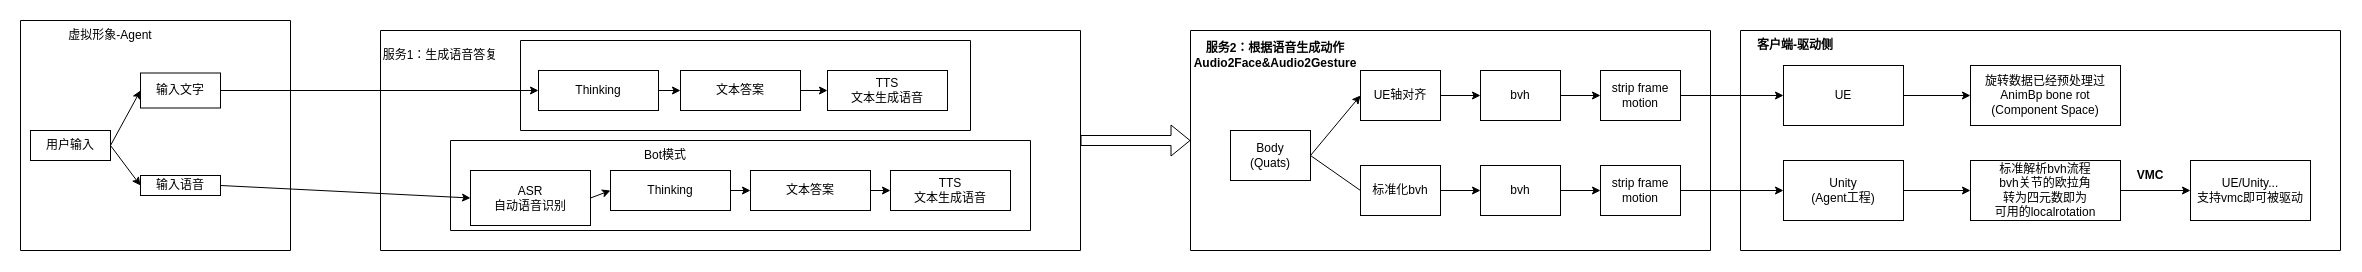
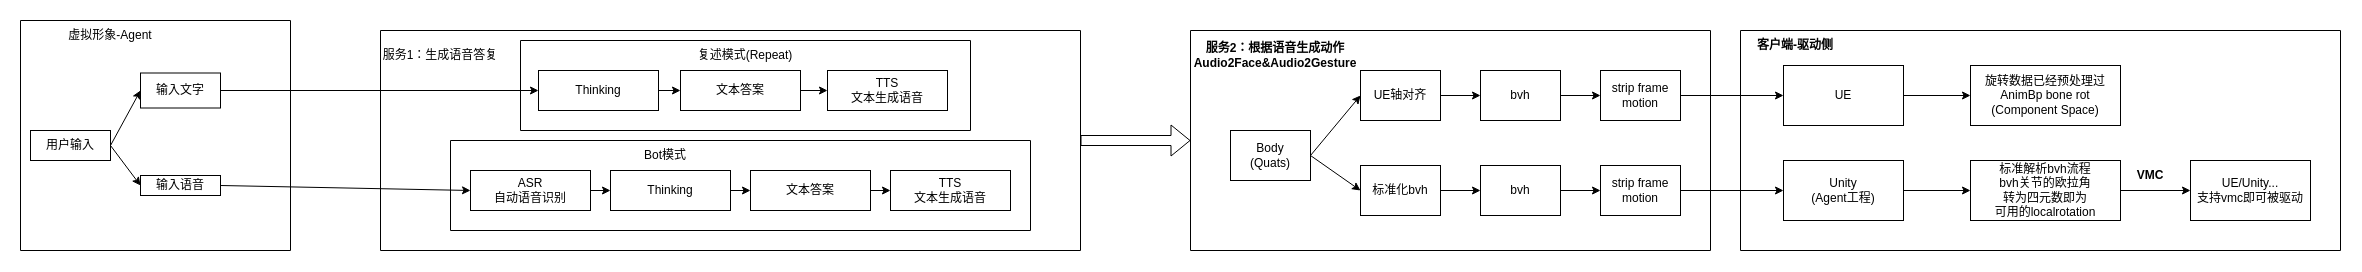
  <mxCell id="0" />
  <mxCell id="1" parent="0" />
  <mxCell id="2" value="" style="swimlane;startSize=0;" parent="1" vertex="1"><mxGeometry x="1190" y="30" width="520" height="220" as="geometry" /></mxCell>
  <mxCell id="3" value="Body&lt;br&gt;(Quats)" style="rounded=0;whiteSpace=wrap;html=1;" parent="2" vertex="1"><mxGeometry x="40" y="100" width="80" height="50" as="geometry" /></mxCell>
  <mxCell id="4" value="bvh" style="rounded=0;whiteSpace=wrap;html=1;" parent="2" vertex="1"><mxGeometry x="290" y="40" width="80" height="50" as="geometry" /></mxCell>
  <mxCell id="5" value="UE轴对齐" style="rounded=0;whiteSpace=wrap;html=1;" parent="2" vertex="1"><mxGeometry x="170" y="40" width="80" height="50" as="geometry" /></mxCell>
  <mxCell id="6" value="strip frame motion" style="rounded=0;whiteSpace=wrap;html=1;" parent="2" vertex="1"><mxGeometry x="410" y="40" width="80" height="50" as="geometry" /></mxCell>
  <mxCell id="7" value="bvh" style="rounded=0;whiteSpace=wrap;html=1;" parent="2" vertex="1"><mxGeometry x="290" y="135" width="80" height="50" as="geometry" /></mxCell>
  <mxCell id="8" value="strip frame motion" style="rounded=0;whiteSpace=wrap;html=1;" parent="2" vertex="1"><mxGeometry x="410" y="135" width="80" height="50" as="geometry" /></mxCell>
  <mxCell id="9" value="标准化bvh" style="rounded=0;whiteSpace=wrap;html=1;" parent="2" vertex="1"><mxGeometry x="170" y="135" width="80" height="50" as="geometry" /></mxCell>
  <mxCell id="10" value="&lt;b&gt;服务2：根据语音生成动作Audio2Face&amp;amp;Audio2Gesture&lt;/b&gt;" style="text;html=1;strokeColor=none;fillColor=none;align=center;verticalAlign=middle;whiteSpace=wrap;rounded=0;" parent="2" vertex="1"><mxGeometry y="10" width="170" height="30" as="geometry" /></mxCell>
  <mxCell id="11" value="" style="endArrow=classic;html=1;rounded=0;exitX=1;exitY=0.5;exitDx=0;exitDy=0;entryX=0;entryY=0.5;entryDx=0;entryDy=0;" parent="2" source="3" target="5" edge="1"><mxGeometry width="50" height="50" relative="1" as="geometry"><mxPoint x="220" y="-40" as="sourcePoint" /><mxPoint x="270" y="-90" as="targetPoint" /></mxGeometry></mxCell>
- <mxCell id="12" value="" style="endArrow=none;html=1;rounded=0;exitX=1;exitY=0.5;exitDx=0;exitDy=0;entryX=0;entryY=0.5;entryDx=0;entryDy=0;" parent="2" source="3" target="9" edge="1"><mxGeometry width="50" height="50" relative="1" as="geometry"><mxPoint x="160" y="370" as="sourcePoint" /><mxPoint x="210" y="320" as="targetPoint" /></mxGeometry></mxCell>
+ <mxCell id="12" value="" style="endArrow=classic;html=1;rounded=0;exitX=1;exitY=0.5;exitDx=0;exitDy=0;entryX=0;entryY=0.5;entryDx=0;entryDy=0;" parent="2" source="3" target="9" edge="1"><mxGeometry width="50" height="50" relative="1" as="geometry"><mxPoint x="160" y="370" as="sourcePoint" /><mxPoint x="210" y="320" as="targetPoint" /></mxGeometry></mxCell>
  <mxCell id="13" value="" style="endArrow=classic;html=1;rounded=0;exitX=1;exitY=0.5;exitDx=0;exitDy=0;entryX=0;entryY=0.5;entryDx=0;entryDy=0;" parent="2" source="5" target="4" edge="1"><mxGeometry width="50" height="50" relative="1" as="geometry"><mxPoint x="390" y="390" as="sourcePoint" /><mxPoint x="440" y="340" as="targetPoint" /></mxGeometry></mxCell>
  <mxCell id="14" value="" style="endArrow=classic;html=1;rounded=0;exitX=1;exitY=0.5;exitDx=0;exitDy=0;entryX=0;entryY=0.5;entryDx=0;entryDy=0;" parent="2" source="9" target="7" edge="1"><mxGeometry width="50" height="50" relative="1" as="geometry"><mxPoint x="260" y="75" as="sourcePoint" /><mxPoint x="300" y="75" as="targetPoint" /></mxGeometry></mxCell>
  <mxCell id="15" value="" style="endArrow=classic;html=1;rounded=0;exitX=1;exitY=0.5;exitDx=0;exitDy=0;entryX=0;entryY=0.5;entryDx=0;entryDy=0;" parent="2" source="7" target="8" edge="1"><mxGeometry width="50" height="50" relative="1" as="geometry"><mxPoint x="260" y="170" as="sourcePoint" /><mxPoint x="300" y="170" as="targetPoint" /></mxGeometry></mxCell>
  <mxCell id="16" value="" style="endArrow=classic;html=1;rounded=0;exitX=1;exitY=0.5;exitDx=0;exitDy=0;entryX=0;entryY=0.5;entryDx=0;entryDy=0;" parent="2" source="4" target="6" edge="1"><mxGeometry width="50" height="50" relative="1" as="geometry"><mxPoint x="380" y="170" as="sourcePoint" /><mxPoint x="420" y="170" as="targetPoint" /></mxGeometry></mxCell>
  <mxCell id="17" value="" style="endArrow=classic;html=1;rounded=0;exitX=1;exitY=0.5;exitDx=0;exitDy=0;entryX=0;entryY=0.5;entryDx=0;entryDy=0;" parent="1" source="6" target="20" edge="1"><mxGeometry width="50" height="50" relative="1" as="geometry"><mxPoint x="1570" y="105" as="sourcePoint" /><mxPoint x="1610" y="105" as="targetPoint" /></mxGeometry></mxCell>
  <mxCell id="18" value="" style="endArrow=classic;html=1;rounded=0;exitX=1;exitY=0.5;exitDx=0;exitDy=0;entryX=0;entryY=0.5;entryDx=0;entryDy=0;" parent="1" source="8" target="21" edge="1"><mxGeometry width="50" height="50" relative="1" as="geometry"><mxPoint x="1690" y="105" as="sourcePoint" /><mxPoint x="1760" y="105" as="targetPoint" /></mxGeometry></mxCell>
  <mxCell id="19" value="" style="swimlane;startSize=0;" parent="1" vertex="1"><mxGeometry x="1740" y="30" width="600" height="220" as="geometry" /></mxCell>
  <mxCell id="20" value="UE" style="rounded=0;whiteSpace=wrap;html=1;" parent="19" vertex="1"><mxGeometry x="43" y="35" width="120" height="60" as="geometry" /></mxCell>
  <mxCell id="21" value="Unity&lt;br&gt;(Agent工程)" style="rounded=0;whiteSpace=wrap;html=1;" parent="19" vertex="1"><mxGeometry x="43" y="130" width="120" height="60" as="geometry" /></mxCell>
  <mxCell id="22" value="&lt;b&gt;客户端-驱动侧&lt;/b&gt;" style="text;html=1;strokeColor=none;fillColor=none;align=center;verticalAlign=middle;whiteSpace=wrap;rounded=0;" parent="19" vertex="1"><mxGeometry x="10" width="90" height="30" as="geometry" /></mxCell>
  <mxCell id="23" value="旋转数据已经预处理过&lt;br&gt;AnimBp bone rot&lt;br&gt;(Component Space)" style="rounded=0;whiteSpace=wrap;html=1;" parent="19" vertex="1"><mxGeometry x="230" y="35" width="150" height="60" as="geometry" /></mxCell>
  <mxCell id="24" value="标准解析bvh流程&lt;br&gt;bvh关节的欧拉角&lt;br&gt;转为四元数即为&lt;br&gt;可用的localrotation" style="rounded=0;whiteSpace=wrap;html=1;" parent="19" vertex="1"><mxGeometry x="230" y="130" width="150" height="60" as="geometry" /></mxCell>
  <mxCell id="25" value="" style="endArrow=classic;html=1;rounded=0;entryX=0;entryY=0.5;entryDx=0;entryDy=0;exitX=1;exitY=0.5;exitDx=0;exitDy=0;" parent="19" source="20" target="23" edge="1"><mxGeometry width="50" height="50" relative="1" as="geometry"><mxPoint x="160" y="65" as="sourcePoint" /><mxPoint x="-130" y="75" as="targetPoint" /></mxGeometry></mxCell>
  <mxCell id="26" value="" style="endArrow=classic;html=1;rounded=0;entryX=0;entryY=0.5;entryDx=0;entryDy=0;exitX=1;exitY=0.5;exitDx=0;exitDy=0;" parent="19" source="21" target="24" edge="1"><mxGeometry width="50" height="50" relative="1" as="geometry"><mxPoint x="173" y="75" as="sourcePoint" /><mxPoint x="240" y="75" as="targetPoint" /></mxGeometry></mxCell>
  <mxCell id="27" value="UE/Unity...&lt;br&gt;支持vmc即可被驱动" style="rounded=0;whiteSpace=wrap;html=1;" parent="19" vertex="1"><mxGeometry x="450" y="130" width="120" height="60" as="geometry" /></mxCell>
  <mxCell id="28" value="" style="endArrow=classic;html=1;rounded=0;entryX=0;entryY=0.5;entryDx=0;entryDy=0;exitX=1;exitY=0.5;exitDx=0;exitDy=0;" parent="19" source="24" target="27" edge="1"><mxGeometry width="50" height="50" relative="1" as="geometry"><mxPoint x="390" y="164.5" as="sourcePoint" /><mxPoint x="457" y="164.5" as="targetPoint" /></mxGeometry></mxCell>
  <mxCell id="29" value="&lt;b&gt;VMC&lt;/b&gt;" style="text;html=1;strokeColor=none;fillColor=none;align=center;verticalAlign=middle;whiteSpace=wrap;rounded=0;" parent="19" vertex="1"><mxGeometry x="380" y="130" width="60" height="30" as="geometry" /></mxCell>
  <mxCell id="30" value="" style="swimlane;startSize=0;" vertex="1" parent="1"><mxGeometry x="380" y="30" width="700" height="220" as="geometry" /></mxCell>
  <mxCell id="31" value="" style="swimlane;startSize=0;" vertex="1" parent="30"><mxGeometry x="140" y="10" width="450" height="90" as="geometry" /></mxCell>
  <mxCell id="32" value="TTS&lt;br&gt;文本生成语音" style="rounded=0;whiteSpace=wrap;html=1;" vertex="1" parent="31"><mxGeometry x="307" y="30" width="120" height="40" as="geometry" /></mxCell>
+ <mxCell id="33" value="复述模式(Repeat)" style="text;html=1;strokeColor=none;fillColor=none;align=center;verticalAlign=middle;whiteSpace=wrap;rounded=0;" vertex="1" parent="31"><mxGeometry x="170" width="110" height="30" as="geometry" /></mxCell>
  <mxCell id="34" value="Thinking" style="rounded=0;whiteSpace=wrap;html=1;" vertex="1" parent="31"><mxGeometry x="18" y="30" width="120" height="40" as="geometry" /></mxCell>
  <mxCell id="35" value="文本答案" style="rounded=0;whiteSpace=wrap;html=1;" vertex="1" parent="31"><mxGeometry x="160" y="30" width="120" height="40" as="geometry" /></mxCell>
  <mxCell id="36" value="" style="endArrow=classic;html=1;rounded=0;exitX=1;exitY=0.5;exitDx=0;exitDy=0;entryX=0;entryY=0.5;entryDx=0;entryDy=0;" edge="1" parent="31" source="34" target="35"><mxGeometry width="50" height="50" relative="1" as="geometry"><mxPoint x="170" y="-60" as="sourcePoint" /><mxPoint x="220" y="-110" as="targetPoint" /></mxGeometry></mxCell>
  <mxCell id="37" value="" style="endArrow=classic;html=1;rounded=0;exitX=1;exitY=0.5;exitDx=0;exitDy=0;entryX=0;entryY=0.5;entryDx=0;entryDy=0;" edge="1" parent="31" source="35" target="32"><mxGeometry width="50" height="50" relative="1" as="geometry"><mxPoint x="148" y="60" as="sourcePoint" /><mxPoint x="170" y="60" as="targetPoint" /></mxGeometry></mxCell>
  <mxCell id="38" value="" style="swimlane;startSize=0;" vertex="1" parent="30"><mxGeometry x="70" y="110" width="580" height="90" as="geometry" /></mxCell>
- <mxCell id="39" value="ASR&lt;br&gt;自动语音识别" style="rounded=0;whiteSpace=wrap;html=1;" vertex="1" parent="38"><mxGeometry x="20" y="30" width="120" height="55" as="geometry" /></mxCell>
+ <mxCell id="39" value="ASR&lt;br&gt;自动语音识别" style="rounded=0;whiteSpace=wrap;html=1;" vertex="1" parent="38"><mxGeometry x="20" y="30" width="120" height="40" as="geometry" /></mxCell>
  <mxCell id="40" value="Bot模式" style="text;html=1;strokeColor=none;fillColor=none;align=center;verticalAlign=middle;whiteSpace=wrap;rounded=0;" vertex="1" parent="38"><mxGeometry x="160" width="110" height="30" as="geometry" /></mxCell>
  <mxCell id="41" value="TTS&lt;br style=&quot;border-color: var(--border-color);&quot;&gt;文本生成语音" style="rounded=0;whiteSpace=wrap;html=1;" vertex="1" parent="38"><mxGeometry x="440" y="30" width="120" height="40" as="geometry" /></mxCell>
  <mxCell id="42" value="Thinking" style="rounded=0;whiteSpace=wrap;html=1;" vertex="1" parent="38"><mxGeometry x="160" y="30" width="120" height="40" as="geometry" /></mxCell>
  <mxCell id="43" value="" style="endArrow=classic;html=1;rounded=0;exitX=1;exitY=0.5;exitDx=0;exitDy=0;entryX=0;entryY=0.5;entryDx=0;entryDy=0;" edge="1" parent="38" source="39" target="42"><mxGeometry width="50" height="50" relative="1" as="geometry"><mxPoint x="150" y="-10" as="sourcePoint" /><mxPoint x="200" y="-60" as="targetPoint" /></mxGeometry></mxCell>
  <mxCell id="44" value="文本答案" style="rounded=0;whiteSpace=wrap;html=1;" vertex="1" parent="38"><mxGeometry x="300" y="30" width="120" height="40" as="geometry" /></mxCell>
  <mxCell id="45" value="" style="endArrow=classic;html=1;rounded=0;exitX=1;exitY=0.5;exitDx=0;exitDy=0;entryX=0;entryY=0.5;entryDx=0;entryDy=0;" edge="1" parent="38" source="42" target="44"><mxGeometry width="50" height="50" relative="1" as="geometry"><mxPoint x="340" y="210" as="sourcePoint" /><mxPoint x="390" y="160" as="targetPoint" /></mxGeometry></mxCell>
  <mxCell id="46" value="服务1：生成语音答复" style="text;html=1;strokeColor=none;fillColor=none;align=center;verticalAlign=middle;whiteSpace=wrap;rounded=0;" vertex="1" parent="30"><mxGeometry y="10" width="120" height="30" as="geometry" /></mxCell>
  <mxCell id="47" value="" style="swimlane;startSize=0;" vertex="1" parent="1"><mxGeometry x="20" y="20" width="270" height="230" as="geometry" /></mxCell>
  <mxCell id="48" value="虚拟形象-Agent" style="text;html=1;strokeColor=none;fillColor=none;align=center;verticalAlign=middle;whiteSpace=wrap;rounded=0;" vertex="1" parent="47"><mxGeometry x="40" width="100" height="30" as="geometry" /></mxCell>
  <mxCell id="49" value="用户输入" style="rounded=0;whiteSpace=wrap;html=1;" vertex="1" parent="47"><mxGeometry x="10" y="110" width="80" height="30" as="geometry" /></mxCell>
  <mxCell id="50" value="输入文字" style="rounded=0;whiteSpace=wrap;html=1;" vertex="1" parent="47"><mxGeometry x="120" y="52.5" width="80" height="35" as="geometry" /></mxCell>
  <mxCell id="51" value="输入语音" style="rounded=0;whiteSpace=wrap;html=1;" vertex="1" parent="47"><mxGeometry x="120" y="155" width="80" height="20" as="geometry" /></mxCell>
  <mxCell id="52" value="" style="endArrow=classic;html=1;rounded=0;exitX=1;exitY=0.5;exitDx=0;exitDy=0;entryX=0;entryY=0.5;entryDx=0;entryDy=0;" edge="1" parent="47" source="49" target="50"><mxGeometry width="50" height="50" relative="1" as="geometry"><mxPoint x="120" y="-10" as="sourcePoint" /><mxPoint x="170" y="-60" as="targetPoint" /></mxGeometry></mxCell>
  <mxCell id="53" value="" style="endArrow=classic;html=1;rounded=0;exitX=1;exitY=0.5;exitDx=0;exitDy=0;entryX=0;entryY=0.5;entryDx=0;entryDy=0;" edge="1" parent="47" source="49" target="51"><mxGeometry width="50" height="50" relative="1" as="geometry"><mxPoint x="100" y="115" as="sourcePoint" /><mxPoint x="120" y="75" as="targetPoint" /></mxGeometry></mxCell>
  <mxCell id="54" value="" style="endArrow=classic;html=1;rounded=0;entryX=0;entryY=0.5;entryDx=0;entryDy=0;" edge="1" parent="1" target="41"><mxGeometry width="50" height="50" relative="1" as="geometry"><mxPoint x="870" y="190" as="sourcePoint" /><mxPoint x="760" y="200" as="targetPoint" /></mxGeometry></mxCell>
  <mxCell id="55" value="" style="endArrow=classic;html=1;rounded=0;exitX=1;exitY=0.5;exitDx=0;exitDy=0;entryX=0;entryY=0.5;entryDx=0;entryDy=0;" edge="1" parent="1" source="50" target="34"><mxGeometry width="50" height="50" relative="1" as="geometry"><mxPoint x="290" y="120" as="sourcePoint" /><mxPoint x="340" y="70" as="targetPoint" /></mxGeometry></mxCell>
  <mxCell id="56" value="" style="endArrow=classic;html=1;rounded=0;exitX=1;exitY=0.5;exitDx=0;exitDy=0;entryX=0;entryY=0.5;entryDx=0;entryDy=0;" edge="1" parent="1" source="51" target="39"><mxGeometry width="50" height="50" relative="1" as="geometry"><mxPoint x="370" y="320" as="sourcePoint" /><mxPoint x="420" y="270" as="targetPoint" /></mxGeometry></mxCell>
  <mxCell id="57" value="" style="shape=flexArrow;endArrow=classic;html=1;rounded=0;exitX=1;exitY=0.5;exitDx=0;exitDy=0;entryX=0;entryY=0.5;entryDx=0;entryDy=0;" edge="1" parent="1" source="30" target="2"><mxGeometry width="50" height="50" relative="1" as="geometry"><mxPoint x="1190" y="440" as="sourcePoint" /><mxPoint x="1240" y="390" as="targetPoint" /></mxGeometry></mxCell>
